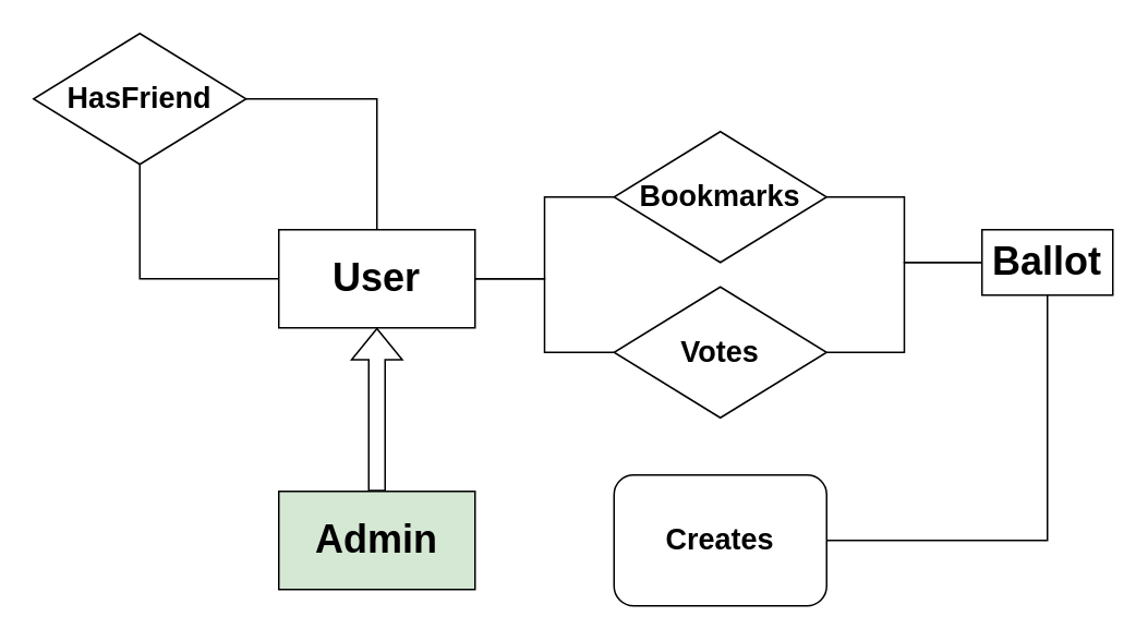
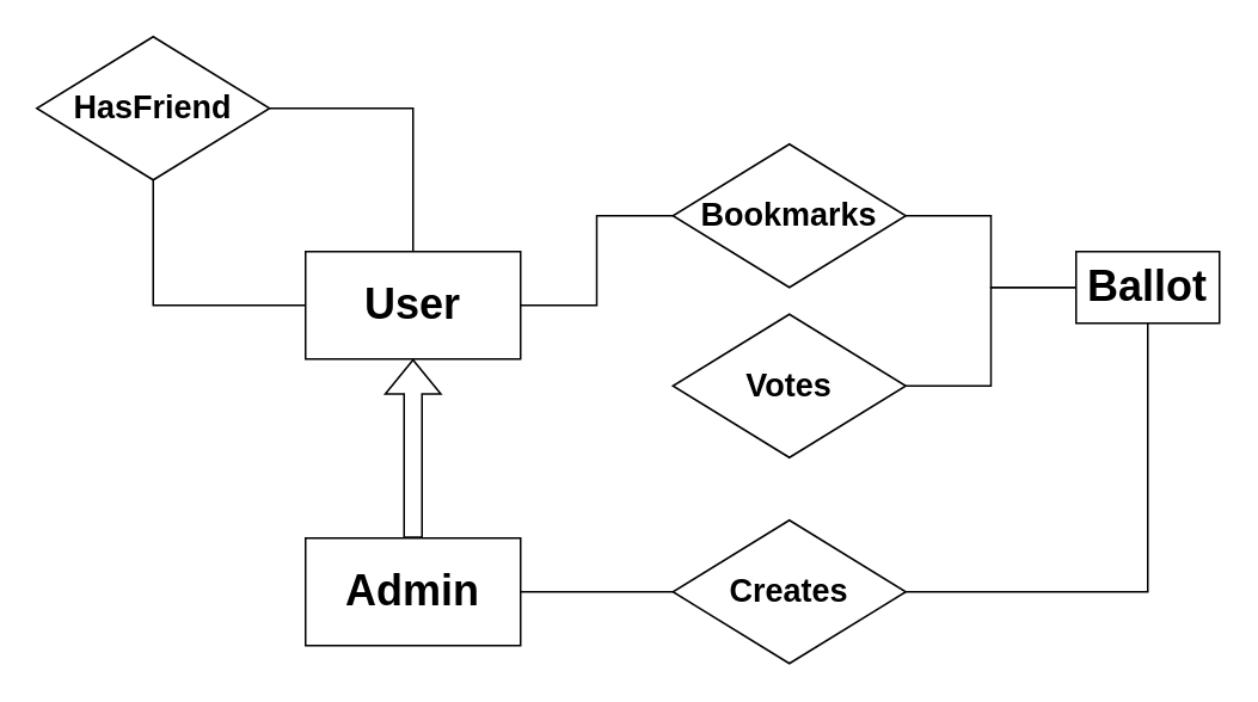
  <mxCell id="0" />
  <mxCell id="1" parent="0" />
  <mxCell id="2" style="edgeStyle=orthogonalEdgeStyle;rounded=0;orthogonalLoop=1;jettySize=auto;html=1;endArrow=none;endFill=0;" edge="1" parent="1" source="5" target="7"><mxGeometry relative="1" as="geometry"><mxPoint x="90" y="90" as="targetPoint" /></mxGeometry></mxCell>
- <mxCell id="3" value="" style="edgeStyle=orthogonalEdgeStyle;rounded=0;orthogonalLoop=1;jettySize=auto;html=1;endArrow=none;endFill=0;" edge="1" parent="1" source="5" target="12"><mxGeometry relative="1" as="geometry" /></mxCell>
  <mxCell id="4" style="edgeStyle=orthogonalEdgeStyle;rounded=0;orthogonalLoop=1;jettySize=auto;html=1;entryX=0;entryY=0.5;entryDx=0;entryDy=0;endArrow=none;endFill=0;" edge="1" parent="1" source="5" target="17"><mxGeometry relative="1" as="geometry" /></mxCell>
  <mxCell id="5" value="&lt;h1&gt;User&lt;/h1&gt;" style="rounded=0;whiteSpace=wrap;html=1;" vertex="1" parent="1"><mxGeometry x="170" y="140" width="120" height="60" as="geometry" /></mxCell>
  <mxCell id="6" style="edgeStyle=orthogonalEdgeStyle;rounded=0;orthogonalLoop=1;jettySize=auto;html=1;endArrow=none;endFill=0;" edge="1" parent="1" source="7" target="5"><mxGeometry relative="1" as="geometry" /></mxCell>
  <mxCell id="7" value="&lt;h2&gt;HasFriend&lt;/h2&gt;" style="rhombus;whiteSpace=wrap;html=1;" vertex="1" parent="1"><mxGeometry x="20" y="20" width="130" height="80" as="geometry" /></mxCell>
  <mxCell id="8" style="edgeStyle=orthogonalEdgeStyle;rounded=0;orthogonalLoop=1;jettySize=auto;html=1;shape=flexArrow;" edge="1" parent="1" source="10" target="5"><mxGeometry relative="1" as="geometry" /></mxCell>
- <mxCell id="10" value="&lt;h1&gt;Admin&lt;/h1&gt;" style="rounded=0;whiteSpace=wrap;html=1;fillColor=#d5e8d4;" vertex="1" parent="1"><mxGeometry x="170" y="300" width="120" height="60" as="geometry" /></mxCell>
+ <mxCell id="9" value="" style="edgeStyle=orthogonalEdgeStyle;rounded=0;orthogonalLoop=1;jettySize=auto;html=1;endArrow=none;endFill=0;" edge="1" parent="1" source="10" target="15"><mxGeometry relative="1" as="geometry"><mxPoint x="310" y="320" as="sourcePoint" /></mxGeometry></mxCell>
+ <mxCell id="10" value="&lt;h1&gt;Admin&lt;/h1&gt;" style="rounded=0;whiteSpace=wrap;html=1;" vertex="1" parent="1"><mxGeometry x="170" y="300" width="120" height="60" as="geometry" /></mxCell>
  <mxCell id="11" value="" style="edgeStyle=orthogonalEdgeStyle;rounded=0;orthogonalLoop=1;jettySize=auto;html=1;endArrow=none;endFill=0;" edge="1" parent="1" source="12" target="13"><mxGeometry relative="1" as="geometry" /></mxCell>
  <mxCell id="12" value="&lt;h2&gt;Votes&lt;/h2&gt;" style="rhombus;whiteSpace=wrap;html=1;rounded=0;" vertex="1" parent="1"><mxGeometry x="375" y="175" width="130" height="80" as="geometry" /></mxCell>
  <mxCell id="13" value="&lt;h1&gt;Ballot&lt;/h1&gt;" style="whiteSpace=wrap;html=1;rounded=0;" vertex="1" parent="1"><mxGeometry x="600" y="140" width="80" height="40" as="geometry" /></mxCell>
  <mxCell id="14" style="edgeStyle=orthogonalEdgeStyle;rounded=0;orthogonalLoop=1;jettySize=auto;html=1;entryX=0.5;entryY=1;entryDx=0;entryDy=0;endArrow=none;endFill=0;" edge="1" parent="1" source="15" target="13"><mxGeometry relative="1" as="geometry"><mxPoint x="680" y="230" as="targetPoint" /></mxGeometry></mxCell>
- <mxCell id="15" value="&lt;h2&gt;Creates&lt;/h2&gt;" style="whiteSpace=wrap;html=1;rounded=1;" vertex="1" parent="1"><mxGeometry x="375" y="290" width="130" height="80" as="geometry" /></mxCell>
+ <mxCell id="15" value="&lt;h2&gt;Creates&lt;/h2&gt;" style="rhombus;whiteSpace=wrap;html=1;rounded=0;" vertex="1" parent="1"><mxGeometry x="375" y="290" width="130" height="80" as="geometry" /></mxCell>
  <mxCell id="16" style="edgeStyle=orthogonalEdgeStyle;rounded=0;orthogonalLoop=1;jettySize=auto;html=1;entryX=0;entryY=0.5;entryDx=0;entryDy=0;endArrow=none;endFill=0;" edge="1" parent="1" source="17" target="13"><mxGeometry relative="1" as="geometry" /></mxCell>
  <mxCell id="17" value="&lt;h2&gt;Bookmarks&lt;/h2&gt;" style="rhombus;whiteSpace=wrap;html=1;rounded=0;" vertex="1" parent="1"><mxGeometry x="375" y="80" width="130" height="80" as="geometry" /></mxCell>
